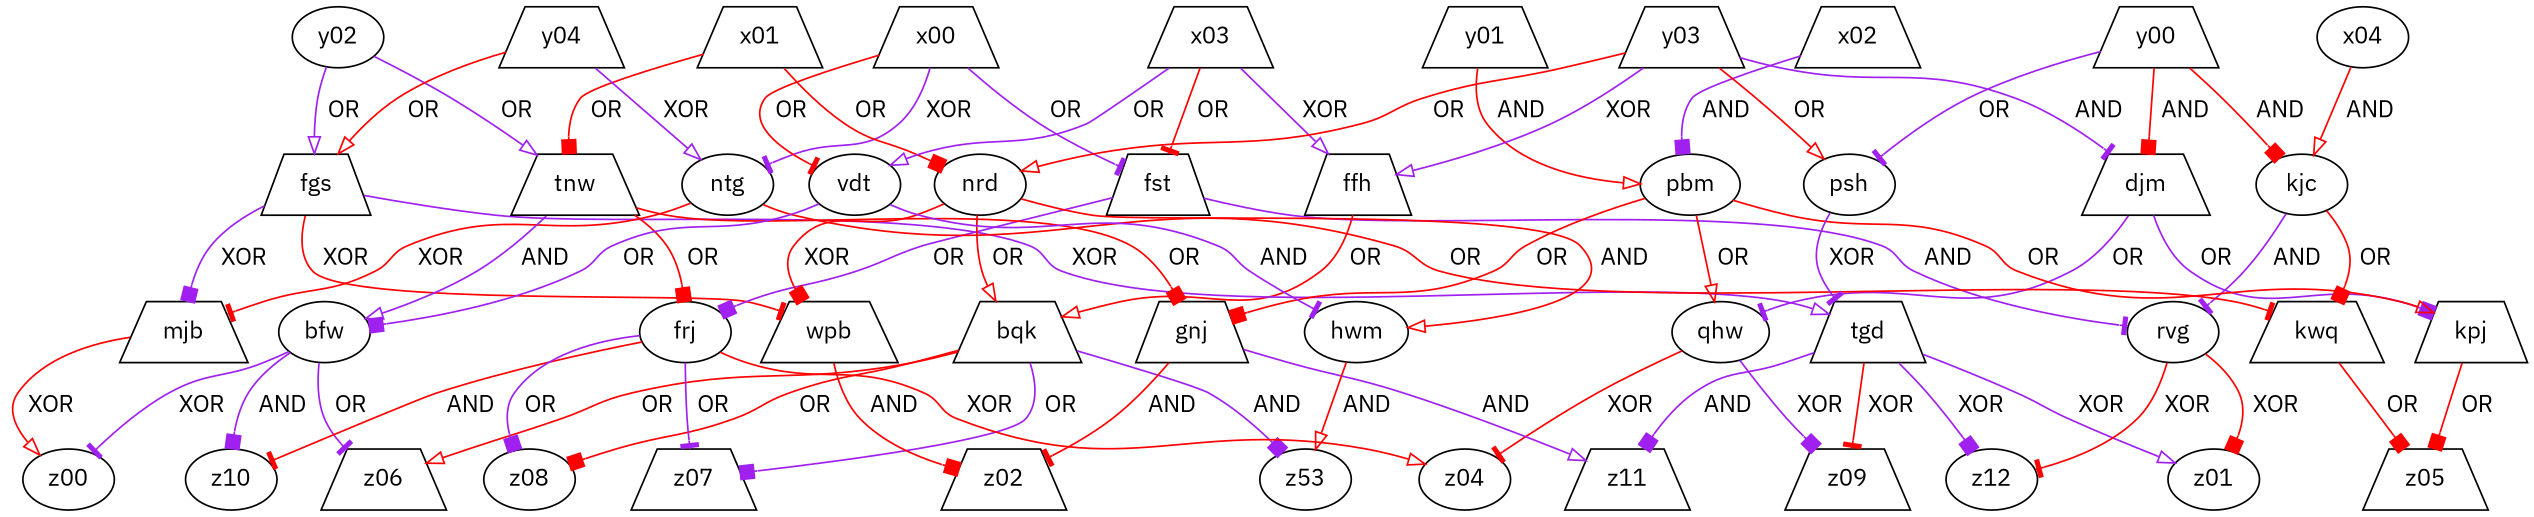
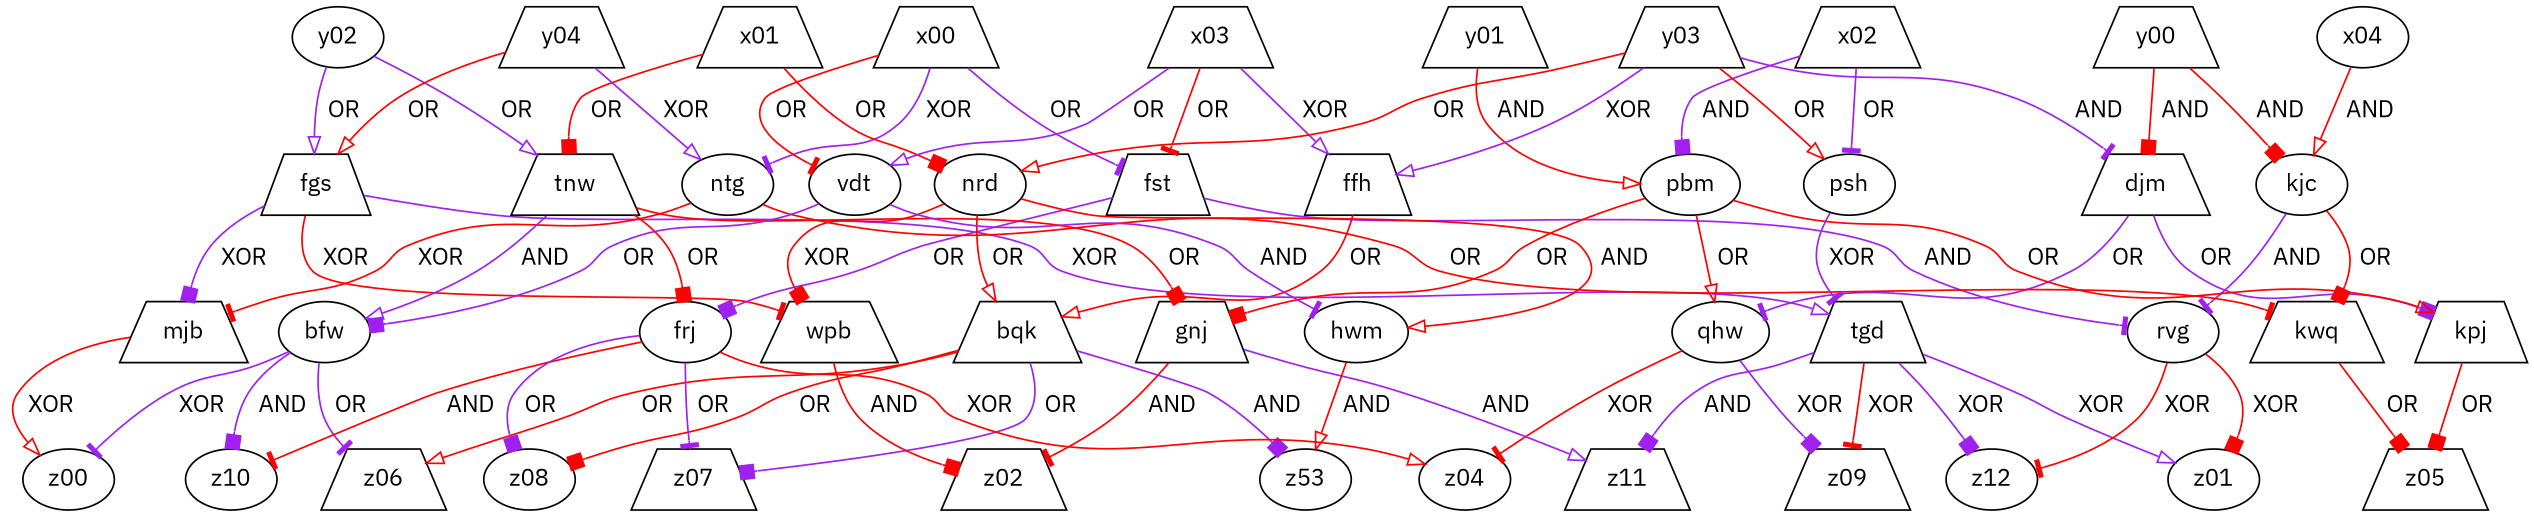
  digraph {
    fontname="IBM Plex Sans"
    node [fontname="IBM Plex Sans" shape=trapezium]
    edge [arrowhead=box color=red fontname="IBM Plex Sans"]
    bfw [shape=ellipse]
    z00 [shape=ellipse]
    z06
    z10 [shape=ellipse]
    bqk
    n6 [label=z53 shape=ellipse]
    z07
    z08 [shape=ellipse]
    djm
    kpj
    qhw [shape=ellipse]
    z05
    z04 [shape=ellipse]
    z09
    ffh
    fgs
    mjb
    tgd
    wpb
    z11
    z01 [shape=ellipse]
    z12 [shape=ellipse]
    z02
    frj [shape=ellipse]
    fst
    rvg [shape=ellipse]
    gnj
    hwm [shape=ellipse]
    kjc [shape=ellipse]
    kwq
    nrd [shape=ellipse]
    ntg [shape=ellipse]
    pbm [shape=ellipse]
    psh [shape=ellipse]
    tnw
    vdt [shape=ellipse]
    x00
    x01
    x02
    x03
    x04 [shape=ellipse]
    y00
    y01
    y02 [shape=ellipse]
    y03
    y04
    bfw -> z00 [arrowhead=tee color=purple label="  XOR "]
    bfw -> z06 [arrowhead=tee color=purple label="  OR "]
    bfw -> z10 [color=purple label="  AND "]
    bqk -> z06 [arrowhead=onormal label="  OR "]
    bqk -> n6 [color=purple label="  AND "]
    bqk -> z07 [color=purple label="  OR "]
    bqk -> z08 [label="  OR "]
    djm -> kpj [color=purple label="  OR "]
    djm -> qhw [arrowhead=tee color=purple label="  OR "]
    kpj -> z05 [label="  OR "]
    qhw -> z04 [arrowhead=tee label="  XOR "]
    qhw -> z09 [color=purple label="  XOR "]
    ffh -> bqk [arrowhead=onormal label="  OR "]
    fgs -> mjb [color=purple label="  XOR "]
    fgs -> tgd [arrowhead=onormal color=purple label="  XOR "]
    fgs -> wpb [arrowhead=tee label="  XOR "]
    mjb -> z00 [arrowhead=onormal label="  XOR "]
    tgd -> z09 [arrowhead=tee label="  XOR "]
    tgd -> z11 [color=purple label="  AND "]
    tgd -> z01 [arrowhead=onormal color=purple label="  XOR "]
    tgd -> z12 [color=purple label="  XOR "]
    wpb -> z02 [label="  AND "]
    frj -> z10 [arrowhead=tee label="  AND "]
    frj -> z07 [arrowhead=tee color=purple label="  OR "]
    frj -> z08 [color=purple label="  OR "]
    frj -> z04 [arrowhead=onormal label="  XOR "]
    fst -> frj [color=purple label="  OR "]
    fst -> rvg [arrowhead=tee color=purple label="  AND "]
    rvg -> z01 [label="  XOR "]
    rvg -> z12 [arrowhead=tee label="  XOR "]
    gnj -> z11 [arrowhead=onormal color=purple label="  AND "]
    gnj -> z02 [arrowhead=tee label="  AND "]
    hwm -> n6 [arrowhead=onormal label="  AND "]
    kjc -> rvg [arrowhead=tee color=purple label="  AND "]
    kjc -> kwq [label="  OR "]
    kwq -> z05 [label="  OR "]
    nrd -> bqk [arrowhead=onormal label="  OR "]
    nrd -> wpb [label="  XOR "]
    nrd -> hwm [arrowhead=onormal label="  AND "]
    ntg -> mjb [arrowhead=tee label="  XOR "]
    ntg -> kwq [arrowhead=tee label="  OR "]
    pbm -> kpj [arrowhead=onormal label="  OR "]
    pbm -> qhw [arrowhead=onormal label="  OR "]
    pbm -> gnj [label="  OR "]
    psh -> tgd [arrowhead=tee color=purple label="  XOR "]
    tnw -> bfw [arrowhead=onormal color=purple label="  AND "]
    tnw -> frj [label="  OR "]
    tnw -> gnj [label="  OR "]
    vdt -> bfw [color=purple label="  OR "]
    vdt -> hwm [arrowhead=tee color=purple label="  AND "]
    x00 -> fst [arrowhead=tee color=purple label="  OR "]
    x00 -> ntg [arrowhead=tee color=purple label="  XOR "]
    x00 -> vdt [arrowhead=tee label="  OR "]
    x01 -> nrd [label="  OR "]
    x01 -> tnw [label="  OR "]
    x02 -> pbm [color=purple label="  AND "]
    x03 -> ffh [arrowhead=onormal color=purple label="  XOR "]
    x03 -> fst [arrowhead=tee label="  OR "]
    x03 -> vdt [arrowhead=onormal color=purple label="  OR "]
    x04 -> kjc [arrowhead=onormal label="  AND "]
    y00 -> djm [label="  AND "]
    y00 -> kjc [label="  AND "]
-   y00 -> psh [arrowhead=tee color=purple label="  OR "]
+   x02 -> psh [arrowhead=tee color=purple label="  OR "]
    y01 -> pbm [arrowhead=onormal label="  AND "]
    y02 -> fgs [arrowhead=onormal color=purple label="  OR "]
    y02 -> tnw [arrowhead=onormal color=purple label="  OR "]
    y03 -> djm [arrowhead=tee color=purple label="  AND "]
    y03 -> ffh [arrowhead=onormal color=purple label="  XOR "]
    y03 -> nrd [arrowhead=onormal label="  OR "]
    y03 -> psh [arrowhead=onormal label="  OR "]
    y04 -> fgs [arrowhead=onormal label="  OR "]
    y04 -> ntg [arrowhead=onormal color=purple label="  XOR "]
  }
